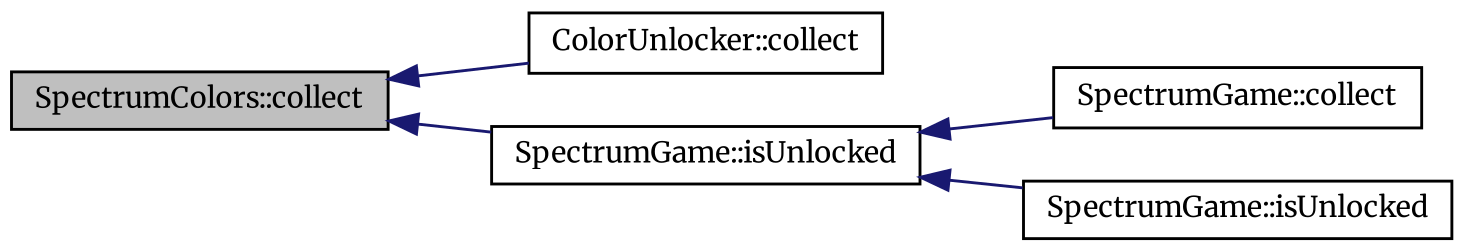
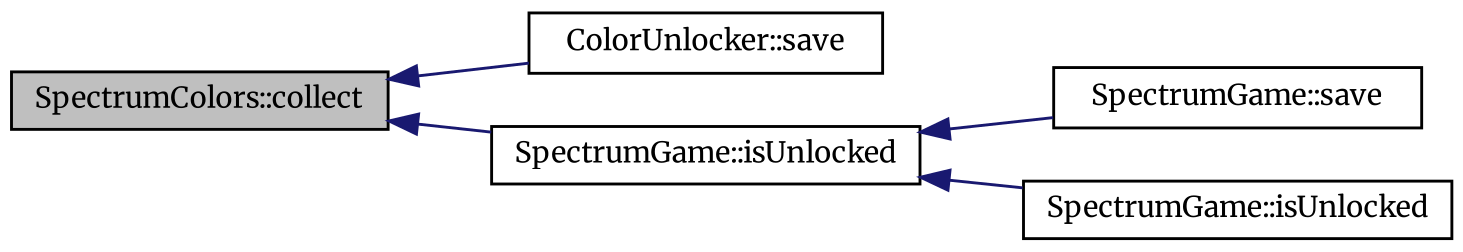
  digraph {
    fontname=Merriweather
    rankdir=LR
    node [color=black fillcolor=white fontname=Merriweather fontsize=10 shape=record style=filled]
    edge [color=midnightblue dir=back fontname=Merriweather fontsize=10 labelfontname=Helvetica labelfontsize=10 style=solid]
    n1 [fillcolor=grey75 fontcolor=black height=0.2 label="SpectrumColors::collect" width=0.4]
-   n2 [height=0.2 label="ColorUnlocker::collect" width=0.4]
+   n2 [height=0.2 label="ColorUnlocker::save" width=0.4]
    n3 [height=0.2 label="SpectrumGame::isUnlocked" width=0.4]
-   n4 [height=0.2 label="SpectrumGame::collect" width=0.4]
+   n4 [height=0.2 label="SpectrumGame::save" width=0.4]
    n5 [height=0.2 label="SpectrumGame::isUnlocked" width=0.4]
    n1 -> n2
    n1 -> n3
    n3 -> n4
    n3 -> n5
  }
